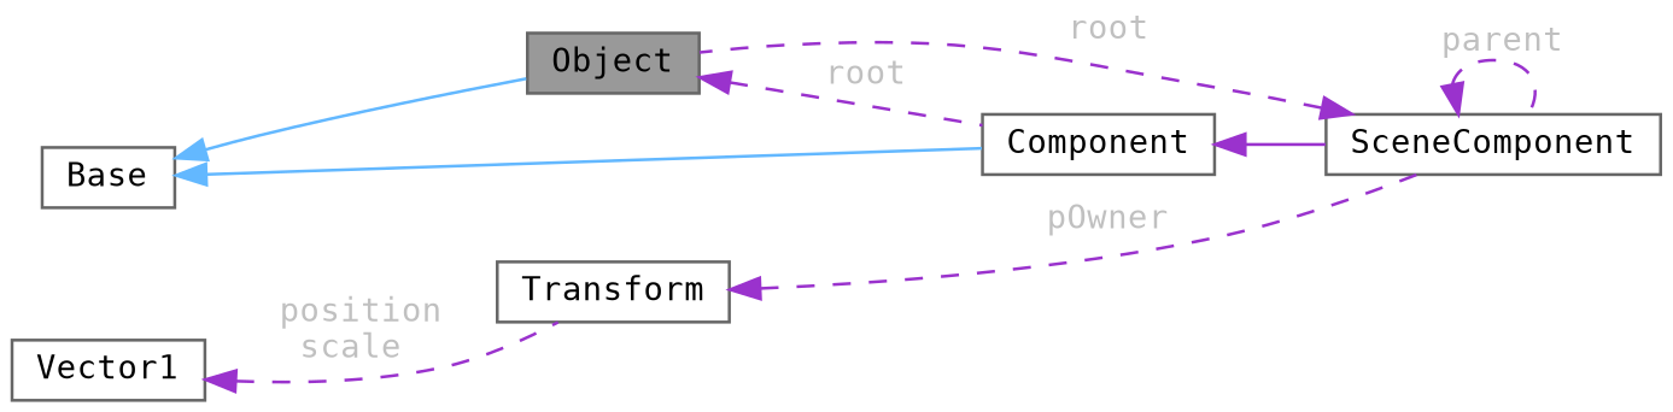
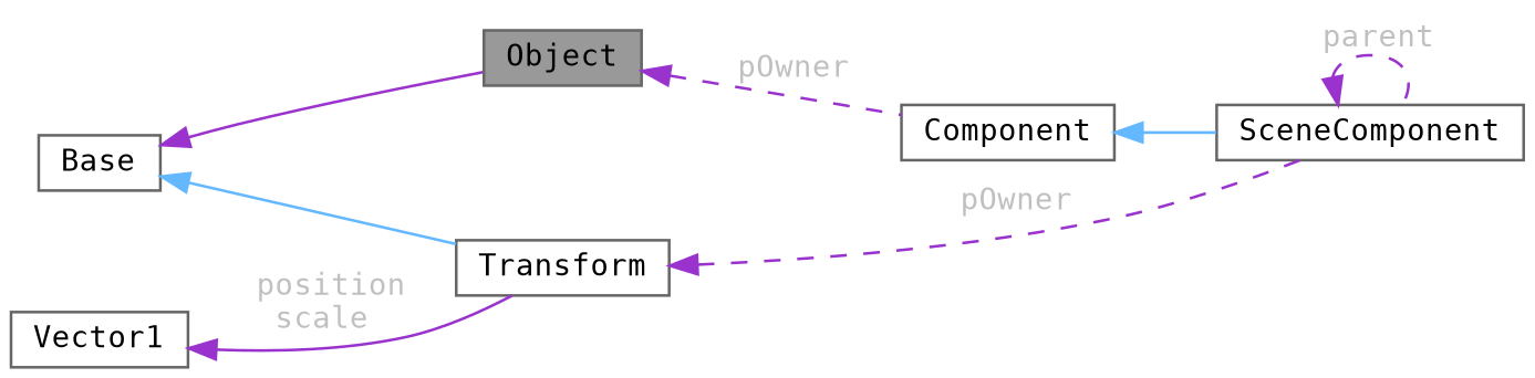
  digraph {
    rankdir=LR
    node [color=gray40 fillcolor=white fontname=Consolas fontsize=11 shape=box style=filled]
    edge [color=darkorchid3 dir=back fontcolor=grey fontname=Consolas fontsize=11 labelfontname=Helvetica labelfontsize=10 style=dashed]
    n1 [fillcolor=grey60 fontcolor=black height=0.2 label=Object width=0.4]
    n2 [height=0.2 label=Component width=0.4]
    n3 [height=0.2 label=SceneComponent width=0.4]
    n4 [height=0.2 label=Base width=0.4]
    n5 [height=0.2 label=Transform width=0.4]
    n6 [height=0.2 label=Vector1 width=0.4]
-   n1 -> n2 [label=" root"]
-   n2 -> n3 [style=solid fontcolor=""]
-   n3 -> n1 [label=" root"]
+   n1 -> n2 [label=" pOwner"]
+   n2 -> n3 [color=steelblue1 style=solid fontcolor=""]
    n3 -> n3 [label=" parent"]
-   n4 -> n1 [color=steelblue1 style=solid fontcolor=""]
-   n4 -> n2 [color=steelblue1 style=solid fontcolor=""]
+   n4 -> n1 [style=solid fontcolor=""]
+   n4 -> n5 [color=steelblue1 style=solid fontcolor=""]
    n5 -> n3 [label=" pOwner"]
-   n6 -> n5 [label=" position\nscale"]
+   n6 -> n5 [label=" position\nscale" style=solid]
  }
